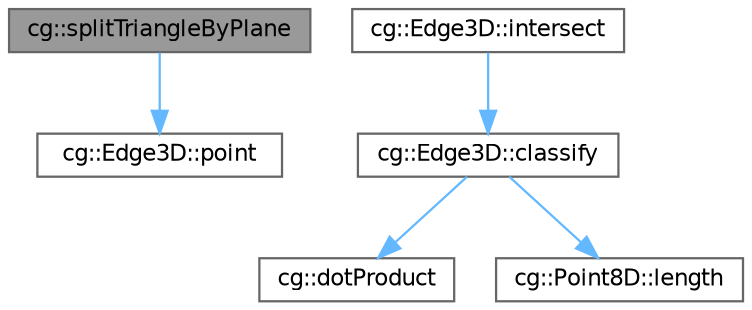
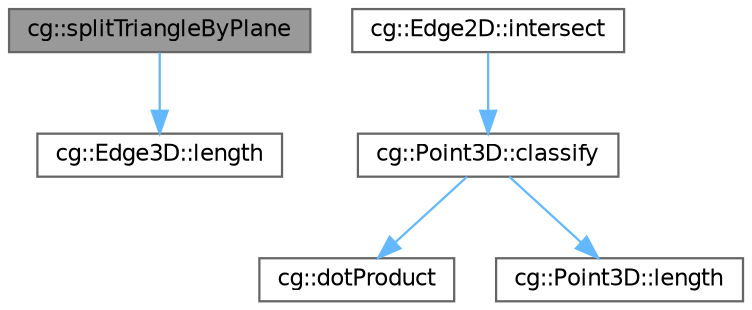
  digraph {
    rankdir=TB
    node [color=grey40 fillcolor=white fontname=Helvetica fontsize=10 shape=box style=filled]
    edge [color=steelblue1 fontname=Helvetica fontsize=10 labelfontname=Helvetica labelfontsize=10 style=solid]
    n1 [color=gray40 fillcolor=grey60 fontcolor=black height=0.2 label="cg::splitTriangleByPlane" width=0.4]
-   n2 [height=0.2 label="cg::Edge3D::point" width=0.4]
-   n3 [height=0.2 label="cg::Edge3D::intersect" width=0.4]
-   n4 [height=0.2 label="cg::Edge3D::classify" width=0.4]
+   n2 [height=0.2 label="cg::Edge3D::length" width=0.4]
+   n3 [height=0.2 label="cg::Edge2D::intersect" width=0.4]
+   n4 [height=0.2 label="cg::Point3D::classify" width=0.4]
    n5 [height=0.2 label="cg::dotProduct" width=0.4]
-   n6 [height=0.2 label="cg::Point8D::length" width=0.4]
+   n6 [height=0.2 label="cg::Point3D::length" width=0.4]
    n1 -> n2
    n3 -> n4
    n4 -> n5
    n4 -> n6
  }
